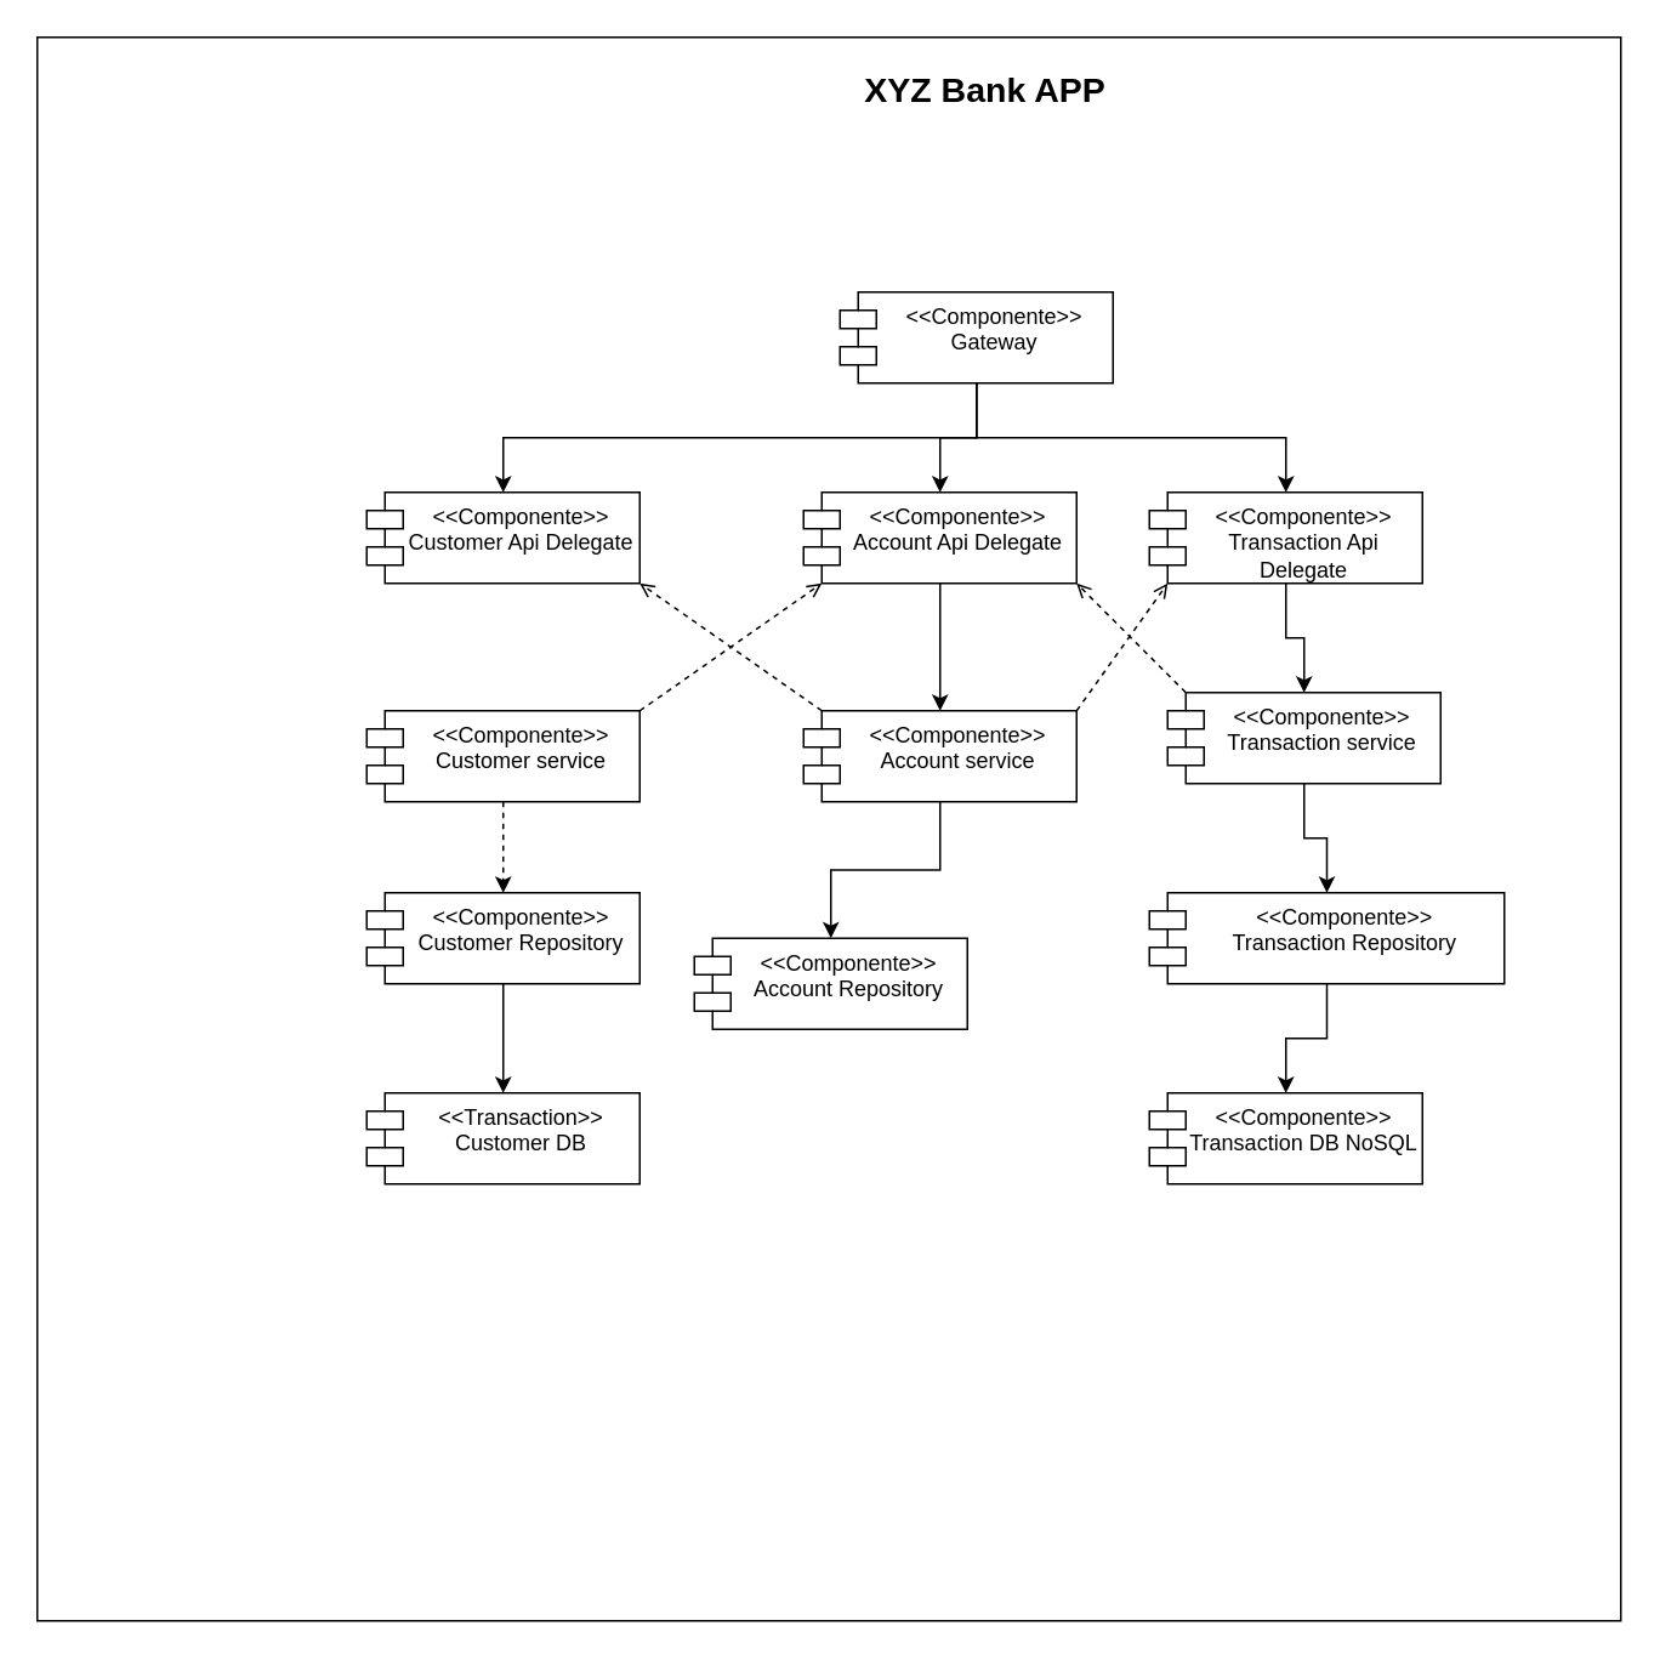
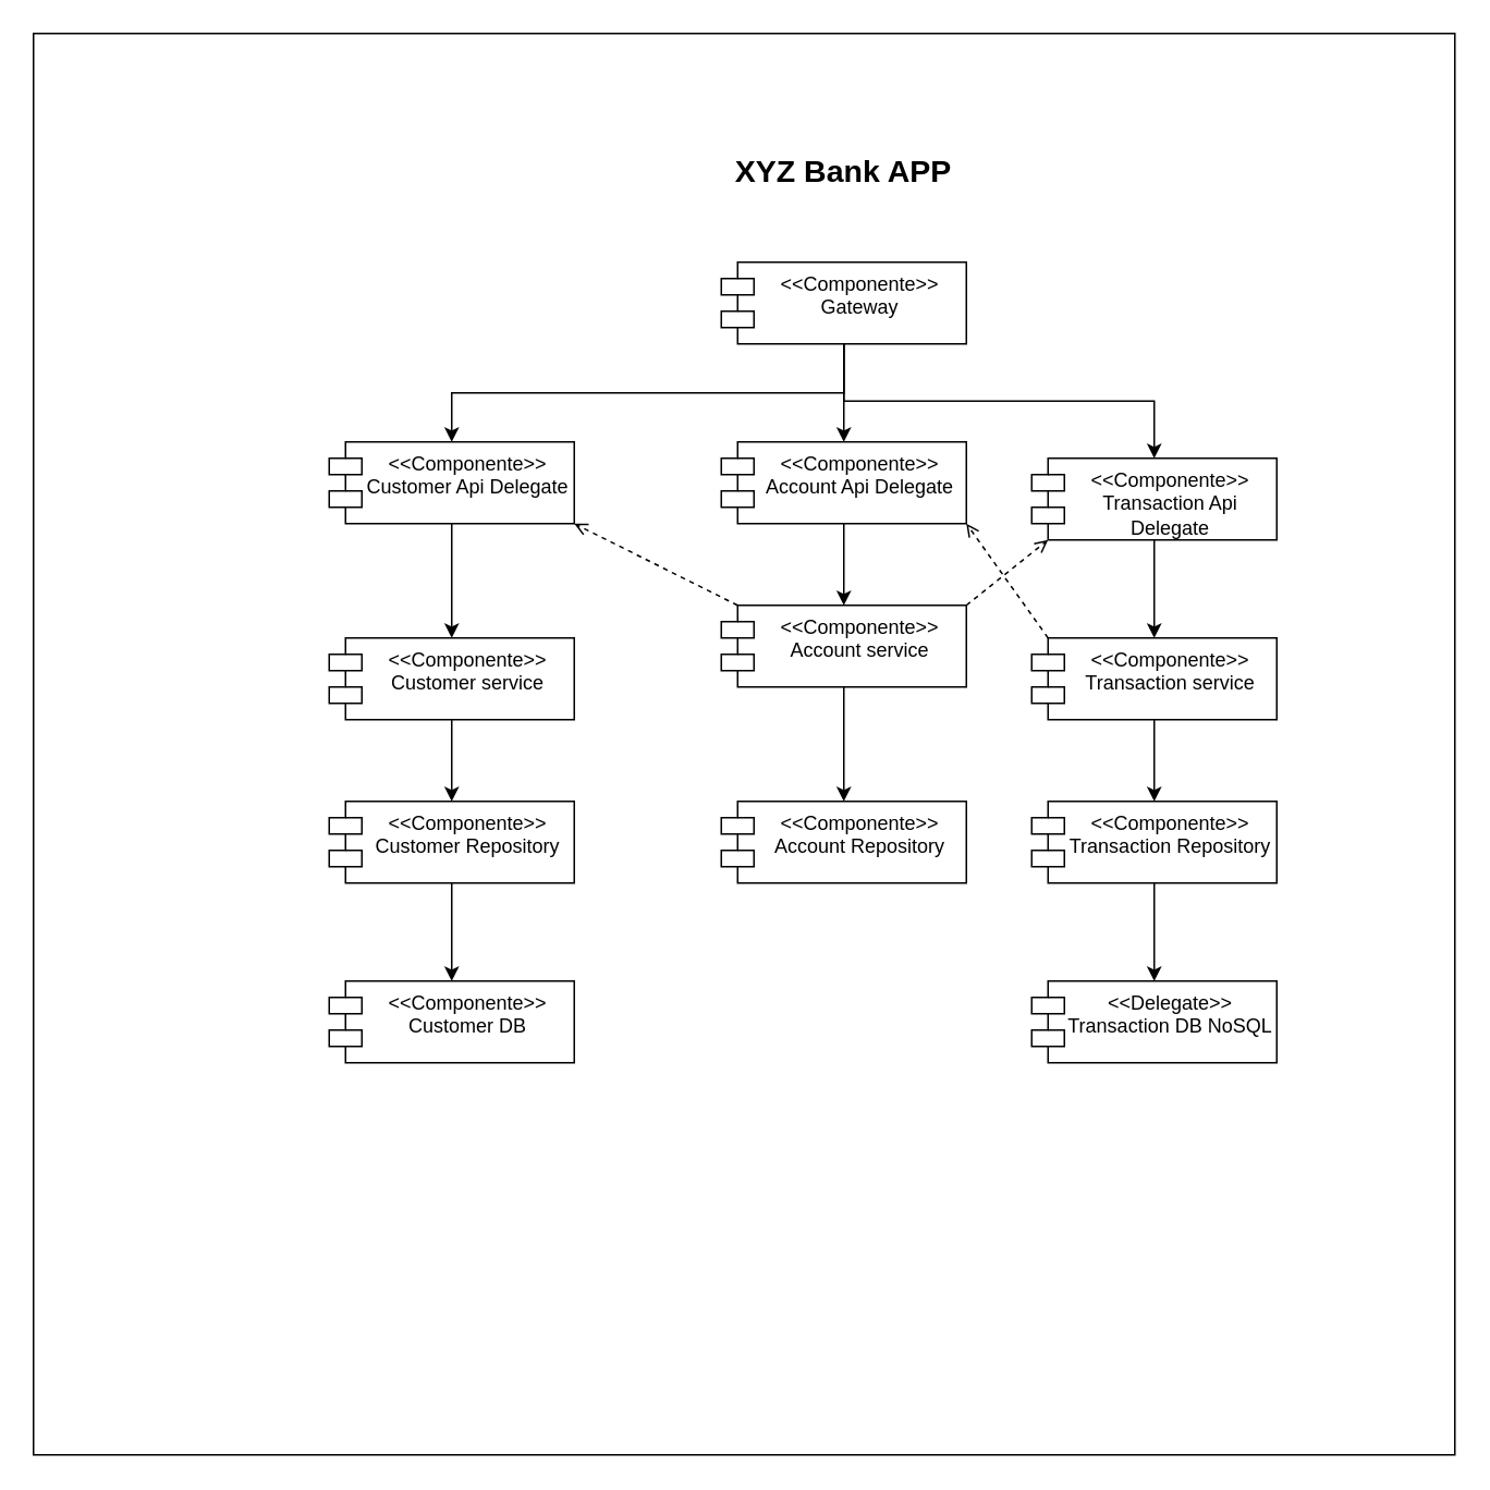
  <mxCell id="0" />
  <mxCell id="1" parent="0" />
  <mxCell id="2" value="" style="whiteSpace=wrap;html=1;aspect=fixed;" parent="1" vertex="1"><mxGeometry x="20" y="20" width="870" height="870" as="geometry" /></mxCell>
- <mxCell id="3" value="&amp;lt;&amp;lt;Componente&amp;gt;&amp;gt;&lt;div&gt;Account Repository&lt;/div&gt;" style="shape=module;align=left;spacingLeft=20;align=center;verticalAlign=top;whiteSpace=wrap;html=1;" parent="1" vertex="1"><mxGeometry x="381" y="515" width="150" height="50" as="geometry" /></mxCell>
+ <mxCell id="3" value="&amp;lt;&amp;lt;Componente&amp;gt;&amp;gt;&lt;div&gt;Account Repository&lt;/div&gt;" style="shape=module;align=left;spacingLeft=20;align=center;verticalAlign=top;whiteSpace=wrap;html=1;" parent="1" vertex="1"><mxGeometry x="441" y="490" width="150" height="50" as="geometry" /></mxCell>
  <mxCell id="4" style="edgeStyle=orthogonalEdgeStyle;rounded=0;orthogonalLoop=1;jettySize=auto;html=1;exitX=0.5;exitY=1;exitDx=0;exitDy=0;entryX=0.5;entryY=0;entryDx=0;entryDy=0;" parent="1" source="6" target="3" edge="1"><mxGeometry relative="1" as="geometry" /></mxCell>
  <mxCell id="5" style="rounded=0;orthogonalLoop=1;jettySize=auto;html=1;exitX=0;exitY=0;exitDx=10;exitDy=0;exitPerimeter=0;entryX=1;entryY=1;entryDx=0;entryDy=0;dashed=1;endArrow=open;endFill=0;" parent="1" source="6" target="13" edge="1"><mxGeometry relative="1" as="geometry" /></mxCell>
- <mxCell id="6" value="&amp;lt;&amp;lt;Componente&amp;gt;&amp;gt;&lt;div&gt;Account service&lt;/div&gt;" style="shape=module;align=left;spacingLeft=20;align=center;verticalAlign=top;whiteSpace=wrap;html=1;" parent="1" vertex="1"><mxGeometry x="441" y="390" width="150" height="50" as="geometry" /></mxCell>
+ <mxCell id="6" value="&amp;lt;&amp;lt;Componente&amp;gt;&amp;gt;&lt;div&gt;Account service&lt;/div&gt;" style="shape=module;align=left;spacingLeft=20;align=center;verticalAlign=top;whiteSpace=wrap;html=1;" parent="1" vertex="1"><mxGeometry x="441" y="370" width="150" height="50" as="geometry" /></mxCell>
  <mxCell id="7" style="edgeStyle=orthogonalEdgeStyle;rounded=0;orthogonalLoop=1;jettySize=auto;html=1;exitX=0.5;exitY=1;exitDx=0;exitDy=0;entryX=0.5;entryY=0;entryDx=0;entryDy=0;" parent="1" source="8" target="11" edge="1"><mxGeometry relative="1" as="geometry" /></mxCell>
  <mxCell id="8" value="&amp;lt;&amp;lt;Componente&amp;gt;&amp;gt;&lt;div&gt;Customer Repository&lt;/div&gt;" style="shape=module;align=left;spacingLeft=20;align=center;verticalAlign=top;whiteSpace=wrap;html=1;" parent="1" vertex="1"><mxGeometry x="201" y="490" width="150" height="50" as="geometry" /></mxCell>
- <mxCell id="9" style="edgeStyle=orthogonalEdgeStyle;rounded=0;orthogonalLoop=1;jettySize=auto;html=1;exitX=0.5;exitY=1;exitDx=0;exitDy=0;entryX=0.5;entryY=0;entryDx=0;entryDy=0;dashed=1;" parent="1" source="10" target="8" edge="1"><mxGeometry relative="1" as="geometry" /></mxCell>
+ <mxCell id="9" style="edgeStyle=orthogonalEdgeStyle;rounded=0;orthogonalLoop=1;jettySize=auto;html=1;exitX=0.5;exitY=1;exitDx=0;exitDy=0;entryX=0.5;entryY=0;entryDx=0;entryDy=0;" parent="1" source="10" target="8" edge="1"><mxGeometry relative="1" as="geometry" /></mxCell>
  <mxCell id="10" value="&amp;lt;&amp;lt;Componente&amp;gt;&amp;gt;&lt;div&gt;Customer service&lt;/div&gt;" style="shape=module;align=left;spacingLeft=20;align=center;verticalAlign=top;whiteSpace=wrap;html=1;" parent="1" vertex="1"><mxGeometry x="201" y="390" width="150" height="50" as="geometry" /></mxCell>
- <mxCell id="11" value="&amp;lt;&amp;lt;Transaction&amp;gt;&amp;gt;&lt;div&gt;Customer DB&lt;/div&gt;" style="shape=module;align=left;spacingLeft=20;align=center;verticalAlign=top;whiteSpace=wrap;html=1;" parent="1" vertex="1"><mxGeometry x="201" y="600" width="150" height="50" as="geometry" /></mxCell>
+ <mxCell id="11" value="&amp;lt;&amp;lt;Componente&amp;gt;&amp;gt;&lt;div&gt;Customer DB&lt;/div&gt;" style="shape=module;align=left;spacingLeft=20;align=center;verticalAlign=top;whiteSpace=wrap;html=1;" parent="1" vertex="1"><mxGeometry x="201" y="600" width="150" height="50" as="geometry" /></mxCell>
+ <mxCell id="12" style="edgeStyle=orthogonalEdgeStyle;rounded=0;orthogonalLoop=1;jettySize=auto;html=1;exitX=0.5;exitY=1;exitDx=0;exitDy=0;entryX=0.5;entryY=0;entryDx=0;entryDy=0;" parent="1" source="13" target="10" edge="1"><mxGeometry relative="1" as="geometry" /></mxCell>
  <mxCell id="13" value="&amp;lt;&amp;lt;Componente&amp;gt;&amp;gt;&lt;div&gt;Customer Api Delegate&lt;/div&gt;" style="shape=module;align=left;spacingLeft=20;align=center;verticalAlign=top;whiteSpace=wrap;html=1;" parent="1" vertex="1"><mxGeometry x="201" y="270" width="150" height="50" as="geometry" /></mxCell>
  <mxCell id="14" style="edgeStyle=orthogonalEdgeStyle;rounded=0;orthogonalLoop=1;jettySize=auto;html=1;exitX=0.5;exitY=1;exitDx=0;exitDy=0;entryX=0.5;entryY=0;entryDx=0;entryDy=0;" parent="1" source="15" target="6" edge="1"><mxGeometry relative="1" as="geometry" /></mxCell>
  <mxCell id="15" value="&amp;lt;&amp;lt;Componente&amp;gt;&amp;gt;&lt;div&gt;Account Api Delegate&lt;/div&gt;" style="shape=module;align=left;spacingLeft=20;align=center;verticalAlign=top;whiteSpace=wrap;html=1;" parent="1" vertex="1"><mxGeometry x="441" y="270" width="150" height="50" as="geometry" /></mxCell>
- <mxCell id="16" style="rounded=0;orthogonalLoop=1;jettySize=auto;html=1;exitX=1;exitY=0;exitDx=0;exitDy=0;entryX=0;entryY=1;entryDx=10;entryDy=0;entryPerimeter=0;endArrow=open;endFill=0;dashed=1;" parent="1" source="10" target="15" edge="1"><mxGeometry relative="1" as="geometry" /></mxCell>
- <mxCell id="17" value="XYZ Bank APP" style="text;html=1;align=center;verticalAlign=middle;whiteSpace=wrap;rounded=0;fontSize=19;fontStyle=1" parent="1" vertex="1"><mxGeometry x="441" y="35" width="200" height="30" as="geometry" /></mxCell>
+ <mxCell id="17" value="XYZ Bank APP" style="text;html=1;align=center;verticalAlign=middle;whiteSpace=wrap;rounded=0;fontSize=19;fontStyle=1" parent="1" vertex="1"><mxGeometry x="416" width="200" height="30" as="geometry" y="90" /></mxCell>
  <mxCell id="18" style="edgeStyle=orthogonalEdgeStyle;rounded=0;orthogonalLoop=1;jettySize=auto;html=1;exitX=0.5;exitY=1;exitDx=0;exitDy=0;" edge="1" parent="1" source="21" target="28"><mxGeometry relative="1" as="geometry" /></mxCell>
  <mxCell id="19" style="edgeStyle=orthogonalEdgeStyle;rounded=0;orthogonalLoop=1;jettySize=auto;html=1;exitX=0.5;exitY=1;exitDx=0;exitDy=0;entryX=0.5;entryY=0;entryDx=0;entryDy=0;" edge="1" parent="1" source="21" target="13"><mxGeometry relative="1" as="geometry" /></mxCell>
  <mxCell id="20" style="edgeStyle=orthogonalEdgeStyle;rounded=0;orthogonalLoop=1;jettySize=auto;html=1;exitX=0.5;exitY=1;exitDx=0;exitDy=0;entryX=0.5;entryY=0;entryDx=0;entryDy=0;" edge="1" parent="1" source="21" target="15"><mxGeometry relative="1" as="geometry" /></mxCell>
- <mxCell id="21" value="&amp;lt;&amp;lt;Componente&amp;gt;&amp;gt;&lt;div&gt;Gateway&lt;/div&gt;" style="shape=module;align=left;spacingLeft=20;align=center;verticalAlign=top;whiteSpace=wrap;html=1;" parent="1" vertex="1"><mxGeometry x="461" y="160" width="150" height="50" as="geometry" /></mxCell>
+ <mxCell id="21" value="&amp;lt;&amp;lt;Componente&amp;gt;&amp;gt;&lt;div&gt;Gateway&lt;/div&gt;" style="shape=module;align=left;spacingLeft=20;align=center;verticalAlign=top;whiteSpace=wrap;html=1;" parent="1" vertex="1"><mxGeometry x="441" y="160" width="150" height="50" as="geometry" /></mxCell>
  <mxCell id="22" style="edgeStyle=orthogonalEdgeStyle;rounded=0;orthogonalLoop=1;jettySize=auto;html=1;exitX=0.5;exitY=1;exitDx=0;exitDy=0;entryX=0.5;entryY=0;entryDx=0;entryDy=0;" edge="1" parent="1" source="23" target="26"><mxGeometry relative="1" as="geometry" /></mxCell>
- <mxCell id="23" value="&amp;lt;&amp;lt;Componente&amp;gt;&amp;gt;&lt;div&gt;Transaction Repository&lt;/div&gt;" style="shape=module;align=left;spacingLeft=20;align=center;verticalAlign=top;whiteSpace=wrap;html=1;" vertex="1" parent="1"><mxGeometry x="631" y="490" width="195" height="50" as="geometry" /></mxCell>
+ <mxCell id="23" value="&amp;lt;&amp;lt;Componente&amp;gt;&amp;gt;&lt;div&gt;Transaction Repository&lt;/div&gt;" style="shape=module;align=left;spacingLeft=20;align=center;verticalAlign=top;whiteSpace=wrap;html=1;" vertex="1" parent="1"><mxGeometry x="631" y="490" width="150" height="50" as="geometry" /></mxCell>
  <mxCell id="24" style="edgeStyle=orthogonalEdgeStyle;rounded=0;orthogonalLoop=1;jettySize=auto;html=1;exitX=0.5;exitY=1;exitDx=0;exitDy=0;entryX=0.5;entryY=0;entryDx=0;entryDy=0;" edge="1" parent="1" source="25" target="23"><mxGeometry relative="1" as="geometry" /></mxCell>
- <mxCell id="25" value="&amp;lt;&amp;lt;Componente&amp;gt;&amp;gt;&lt;div&gt;Transaction service&lt;/div&gt;" style="shape=module;align=left;spacingLeft=20;align=center;verticalAlign=top;whiteSpace=wrap;html=1;" vertex="1" parent="1"><mxGeometry x="641" y="380" width="150" height="50" as="geometry" /></mxCell>
- <mxCell id="26" value="&amp;lt;&amp;lt;Componente&amp;gt;&amp;gt;&lt;div&gt;Transaction DB NoSQL&lt;/div&gt;" style="shape=module;align=left;spacingLeft=20;align=center;verticalAlign=top;whiteSpace=wrap;html=1;" vertex="1" parent="1"><mxGeometry x="631" y="600" width="150" height="50" as="geometry" /></mxCell>
+ <mxCell id="25" value="&amp;lt;&amp;lt;Componente&amp;gt;&amp;gt;&lt;div&gt;Transaction service&lt;/div&gt;" style="shape=module;align=left;spacingLeft=20;align=center;verticalAlign=top;whiteSpace=wrap;html=1;" vertex="1" parent="1"><mxGeometry x="631" y="390" width="150" height="50" as="geometry" /></mxCell>
+ <mxCell id="26" value="&amp;lt;&amp;lt;Delegate&amp;gt;&amp;gt;&lt;div&gt;Transaction DB NoSQL&lt;/div&gt;" style="shape=module;align=left;spacingLeft=20;align=center;verticalAlign=top;whiteSpace=wrap;html=1;" vertex="1" parent="1"><mxGeometry x="631" y="600" width="150" height="50" as="geometry" /></mxCell>
  <mxCell id="27" style="edgeStyle=orthogonalEdgeStyle;rounded=0;orthogonalLoop=1;jettySize=auto;html=1;exitX=0.5;exitY=1;exitDx=0;exitDy=0;" edge="1" parent="1" source="28" target="25"><mxGeometry relative="1" as="geometry" /></mxCell>
- <mxCell id="28" value="&amp;lt;&amp;lt;Componente&amp;gt;&amp;gt;&lt;div&gt;Transaction Api Delegate&lt;/div&gt;" style="shape=module;align=left;spacingLeft=20;align=center;verticalAlign=top;whiteSpace=wrap;html=1;" vertex="1" parent="1"><mxGeometry x="631" y="270" width="150" height="50" as="geometry" /></mxCell>
+ <mxCell id="28" value="&amp;lt;&amp;lt;Componente&amp;gt;&amp;gt;&lt;div&gt;Transaction Api Delegate&lt;/div&gt;" style="shape=module;align=left;spacingLeft=20;align=center;verticalAlign=top;whiteSpace=wrap;html=1;" vertex="1" parent="1"><mxGeometry x="631" y="280" width="150" height="50" as="geometry" /></mxCell>
  <mxCell id="29" style="rounded=0;orthogonalLoop=1;jettySize=auto;html=1;exitX=1;exitY=0;exitDx=0;exitDy=0;entryX=0;entryY=1;entryDx=10;entryDy=0;dashed=1;endArrow=open;endFill=0;entryPerimeter=0;" edge="1" parent="1" source="6" target="28"><mxGeometry relative="1" as="geometry"><mxPoint x="631" y="400" as="sourcePoint" /><mxPoint x="531" y="330" as="targetPoint" /></mxGeometry></mxCell>
  <mxCell id="30" style="rounded=0;orthogonalLoop=1;jettySize=auto;html=1;exitX=0;exitY=0;exitDx=10;exitDy=0;entryX=1;entryY=1;entryDx=0;entryDy=0;endArrow=open;endFill=0;dashed=1;exitPerimeter=0;" edge="1" parent="1" source="25" target="15"><mxGeometry relative="1" as="geometry"><mxPoint x="521" y="380" as="sourcePoint" /><mxPoint x="621" y="310" as="targetPoint" /></mxGeometry></mxCell>
